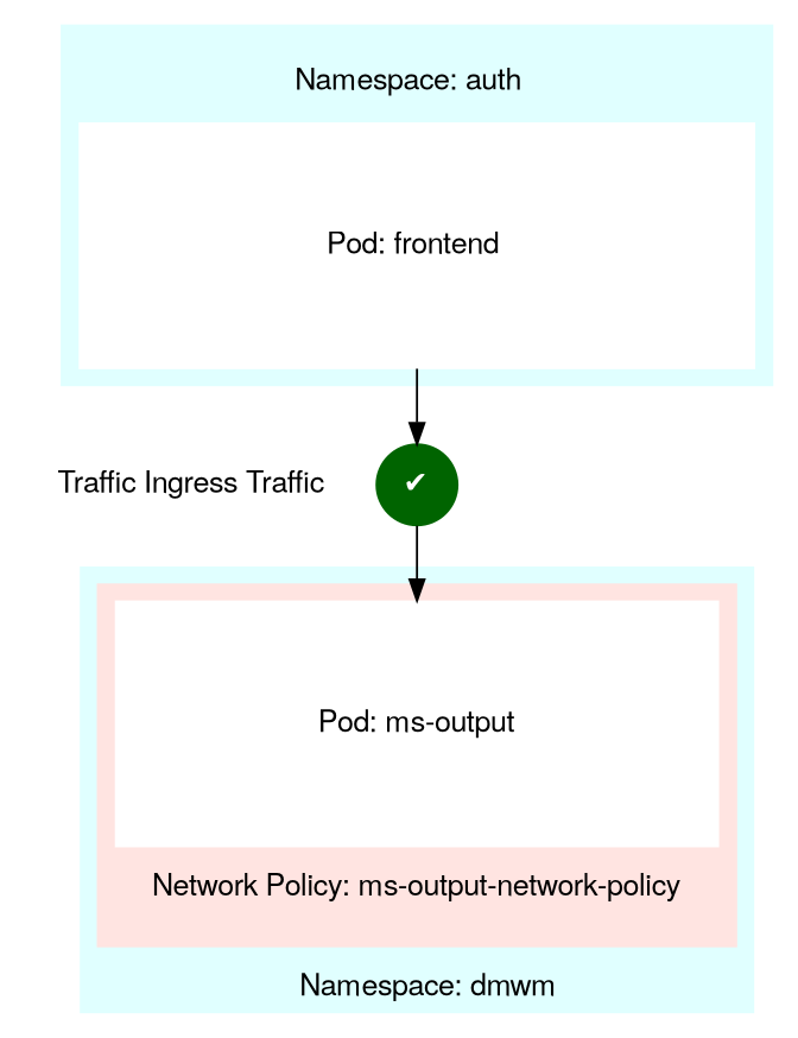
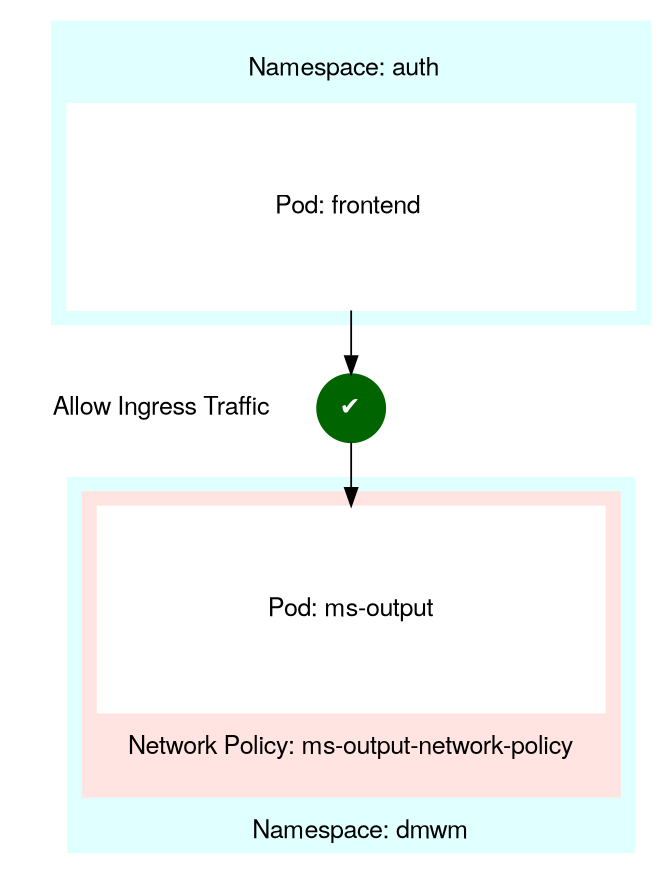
  digraph {
    fontname="Helvetica,Arial,sans-serif"
    rank=same
    rankdir=TB
    node [color=white fontname="Helvetica,Arial,sans-serif" shape=box style=filled]
    edge [fontname="Helvetica,Arial,sans-serif"]
    n1 [label="    Pod: frontend     " margin="1.4,0.7"]
    n2 [label="            Pod: ms-output            " labeljust=c margin=0.7]
    n3 [color=darkgreen fontcolor=white label=<&#10004;> shape=circle]
-   n4 [label="Traffic Ingress Traffic" margin=0 shape="" style=""]
+   n4 [label="Allow Ingress Traffic" margin=0 shape="" style=""]
    subgraph cluster_1 {
      color=lightcyan
      label=" \n                      Namespace: auth                        "
      labeljust=c
      style=filled
      n1
    }
    subgraph cluster_2 {
      color=lightcyan
      label="   Namespace: dmwm"
      labeljust=c
      labelloc=b
      style=filled
      subgraph cluster_3 {
        color=mistyrose
        label="Network Policy: ms-output-network-policy\n\n"
        labeljust=c
        labelloc=b
        nodesep=1
        style=filled
        n2
      }
    }
    subgraph cluster_4 {
      color=white
      n3
      n4
    }
    n1 -> n3 [minlen=1]
    n3 -> n2
  }
